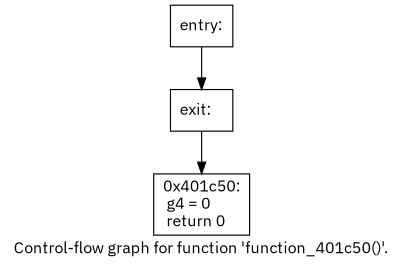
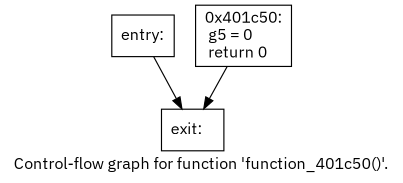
  digraph {
    fontname="IBM Plex Sans"
    label="Control-flow graph for function 'function_401c50()'."
    node [fontname="IBM Plex Sans" shape=record]
    edge [fontname="IBM Plex Sans"]
    n1 [label="{entry:\l}"]
    n2 [label="{exit:\l}"]
-   n3 [label="{0x401c50:\l  g4 = 0\l  return 0\l}"]
+   n3 [label="{0x401c50:\l  g5 = 0\l  return 0\l}"]
    n1 -> n2
-   n2 -> n3
+   n3 -> n2
  }
